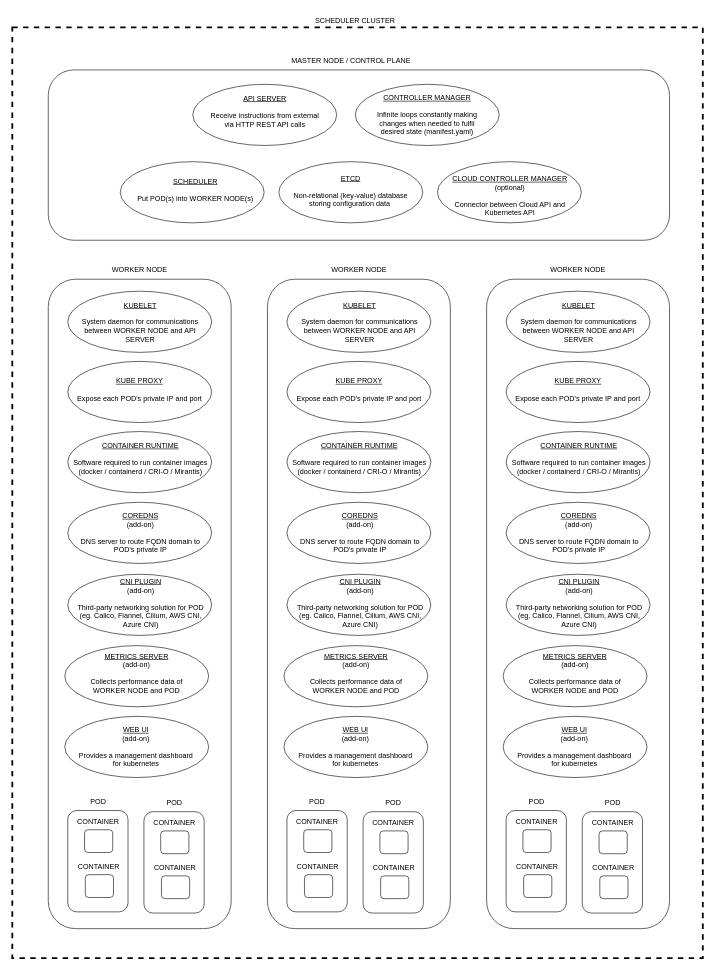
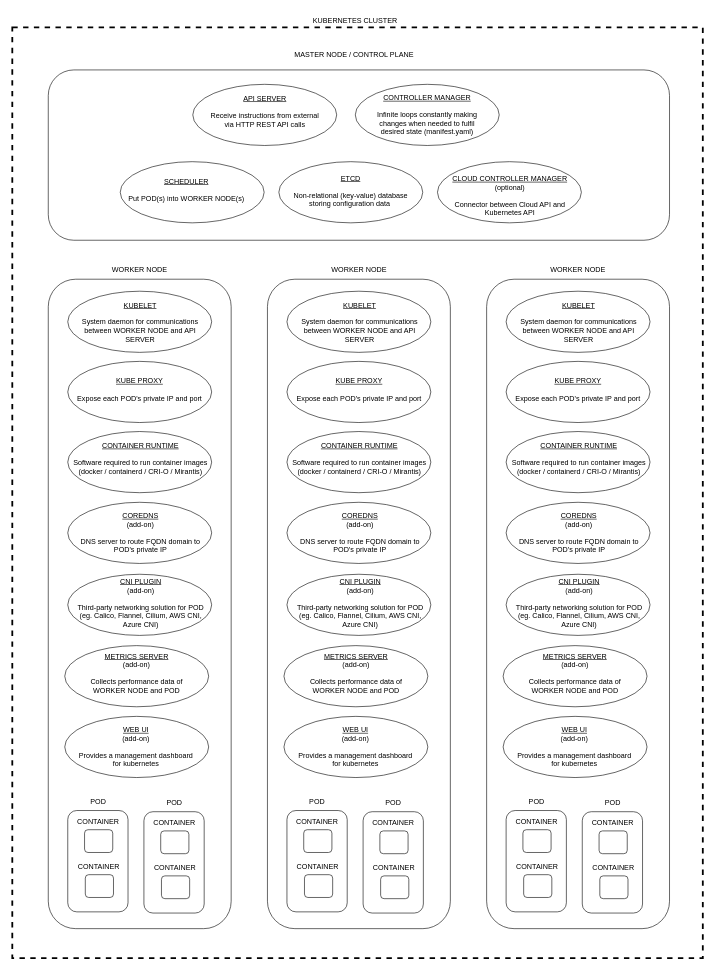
  <mxCell id="0" />
  <mxCell id="1" parent="0" />
  <mxCell id="2" value="" style="rounded=0;whiteSpace=wrap;html=1;fillColor=none;strokeWidth=3;dashed=1;" vertex="1" parent="1"><mxGeometry x="20" y="45" width="1151.5" height="1552" as="geometry" /></mxCell>
  <mxCell id="3" value="" style="ellipse;whiteSpace=wrap;html=1;fillColor=none;" vertex="1" parent="1"><mxGeometry x="200" y="269" width="240" height="102" as="geometry" /></mxCell>
  <mxCell id="4" value="" style="ellipse;whiteSpace=wrap;html=1;fillColor=none;" vertex="1" parent="1"><mxGeometry x="729" y="269" width="240" height="102" as="geometry" /></mxCell>
  <mxCell id="5" value="" style="ellipse;whiteSpace=wrap;html=1;fillColor=none;" vertex="1" parent="1"><mxGeometry x="592" y="140" width="240" height="102" as="geometry" /></mxCell>
  <mxCell id="6" value="" style="rounded=1;whiteSpace=wrap;html=1;fillColor=none;strokeWidth=1;" vertex="1" parent="1"><mxGeometry x="80" y="116" width="1036" height="284" as="geometry" /></mxCell>
- <mxCell id="7" value="SCHEDULER CLUSTER" style="text;html=1;strokeColor=none;fillColor=none;align=center;verticalAlign=middle;whiteSpace=wrap;rounded=0;" vertex="1" parent="1"><mxGeometry x="493.5" y="20" width="196" height="30" as="geometry" /></mxCell>
- <mxCell id="8" value="MASTER NODE / CONTROL PLANE" style="text;html=1;strokeColor=none;fillColor=none;align=center;verticalAlign=middle;whiteSpace=wrap;rounded=0;" vertex="1" parent="1"><mxGeometry x="479.5" y="86" width="210" height="30" as="geometry" /></mxCell>
+ <mxCell id="7" value="KUBERNETES CLUSTER" style="text;html=1;strokeColor=none;fillColor=none;align=center;verticalAlign=middle;whiteSpace=wrap;rounded=0;" vertex="1" parent="1"><mxGeometry x="493.5" y="20" width="196" height="30" as="geometry" /></mxCell>
+ <mxCell id="8" value="MASTER NODE / CONTROL PLANE" style="text;html=1;strokeColor=none;fillColor=none;align=center;verticalAlign=middle;whiteSpace=wrap;rounded=0;" vertex="1" parent="1"><mxGeometry x="484.5" y="76" width="210" height="30" as="geometry" /></mxCell>
  <mxCell id="9" value="WORKER NODE" style="text;html=1;strokeColor=none;fillColor=none;align=center;verticalAlign=middle;whiteSpace=wrap;rounded=0;" vertex="1" parent="1"><mxGeometry x="176" y="435" width="113" height="30" as="geometry" /></mxCell>
  <mxCell id="10" value="" style="rounded=1;whiteSpace=wrap;html=1;fillColor=none;strokeWidth=1;" vertex="1" parent="1"><mxGeometry x="80" y="465" width="305" height="1083" as="geometry" /></mxCell>
  <mxCell id="11" value="&lt;u&gt;CLOUD CONTROLLER MANAGER&lt;/u&gt;&lt;br&gt;(optional)&lt;br&gt;&lt;br&gt;Connector between Cloud API and Kubernetes API" style="text;html=1;strokeColor=none;fillColor=none;align=center;verticalAlign=middle;whiteSpace=wrap;rounded=0;" vertex="1" parent="1"><mxGeometry x="752" y="285" width="196" height="81" as="geometry" /></mxCell>
  <mxCell id="12" value="" style="ellipse;whiteSpace=wrap;html=1;fillColor=none;" vertex="1" parent="1"><mxGeometry x="464.5" y="269" width="240" height="102" as="geometry" /></mxCell>
  <mxCell id="13" value="&lt;u&gt;CONTROLLER MANAGER&lt;/u&gt;&lt;br&gt;&lt;br&gt;Infinite loops constantly making changes when needed to fulfil desired state (manifest.yaml)" style="text;html=1;strokeColor=none;fillColor=none;align=center;verticalAlign=middle;whiteSpace=wrap;rounded=0;" vertex="1" parent="1"><mxGeometry x="622" y="150.5" width="180" height="81" as="geometry" /></mxCell>
  <mxCell id="14" value="&lt;u&gt;API SERVER&lt;/u&gt;&lt;br&gt;&lt;br&gt;Receive instructions from external via HTTP REST API calls" style="text;html=1;strokeColor=none;fillColor=none;align=center;verticalAlign=middle;whiteSpace=wrap;rounded=0;" vertex="1" parent="1"><mxGeometry x="347.5" y="154" width="187" height="62" as="geometry" /></mxCell>
  <mxCell id="15" value="&lt;u&gt;ETCD&lt;/u&gt;&lt;br&gt;&lt;br&gt;Non-relational (key-value) database storing configuration data&amp;nbsp;" style="text;html=1;strokeColor=none;fillColor=none;align=center;verticalAlign=middle;whiteSpace=wrap;rounded=0;" vertex="1" parent="1"><mxGeometry x="482" y="287" width="205" height="62" as="geometry" /></mxCell>
- <mxCell id="16" value="&lt;u&gt;SCHEDULER&lt;/u&gt;&lt;br&gt;&lt;br&gt;Put POD(s) into WORKER NODE(s)" style="text;html=1;strokeColor=none;fillColor=none;align=center;verticalAlign=middle;whiteSpace=wrap;rounded=0;" vertex="1" parent="1"><mxGeometry x="225.5" y="287" width="198.5" height="58" as="geometry" /></mxCell>
+ <mxCell id="16" value="&lt;u&gt;SCHEDULER&lt;/u&gt;&lt;br&gt;&lt;br&gt;Put POD(s) into WORKER NODE(s)" style="text;html=1;strokeColor=none;fillColor=none;align=center;verticalAlign=middle;whiteSpace=wrap;rounded=0;" vertex="1" parent="1"><mxGeometry x="210.5" y="287" width="198.5" height="58" as="geometry" /></mxCell>
  <mxCell id="17" value="" style="ellipse;whiteSpace=wrap;html=1;fillColor=none;" vertex="1" parent="1"><mxGeometry x="321" y="140" width="240" height="102" as="geometry" /></mxCell>
  <mxCell id="18" value="&lt;u&gt;CONTAINER RUNTIME&lt;/u&gt;&lt;br&gt;&lt;br&gt;Software required to run container images (docker / containerd / CRI-O / Mirantis)" style="text;html=1;strokeColor=none;fillColor=none;align=center;verticalAlign=middle;whiteSpace=wrap;rounded=0;" vertex="1" parent="1"><mxGeometry x="112.5" y="731" width="242" height="66" as="geometry" /></mxCell>
  <mxCell id="19" value="" style="ellipse;whiteSpace=wrap;html=1;fillColor=none;" vertex="1" parent="1"><mxGeometry x="112.5" y="485" width="240" height="102" as="geometry" /></mxCell>
  <mxCell id="20" value="" style="ellipse;whiteSpace=wrap;html=1;fillColor=none;" vertex="1" parent="1"><mxGeometry x="112.5" y="602" width="240" height="102" as="geometry" /></mxCell>
  <mxCell id="21" value="" style="ellipse;whiteSpace=wrap;html=1;fillColor=none;" vertex="1" parent="1"><mxGeometry x="112.5" y="719" width="240" height="102" as="geometry" /></mxCell>
  <mxCell id="22" value="&lt;u&gt;KUBE PROXY&lt;/u&gt;&lt;br&gt;&lt;br&gt;Expose each POD's private IP and port" style="text;html=1;strokeColor=none;fillColor=none;align=center;verticalAlign=middle;whiteSpace=wrap;rounded=0;" vertex="1" parent="1"><mxGeometry x="125" y="613" width="215" height="71" as="geometry" /></mxCell>
  <mxCell id="23" value="" style="rounded=1;whiteSpace=wrap;html=1;fillColor=none;strokeWidth=1;" vertex="1" parent="1"><mxGeometry x="112.5" y="1351" width="100.5" height="169" as="geometry" /></mxCell>
  <mxCell id="24" value="POD" style="text;html=1;strokeColor=none;fillColor=none;align=center;verticalAlign=middle;whiteSpace=wrap;rounded=0;" vertex="1" parent="1"><mxGeometry x="131.5" y="1321" width="62.5" height="30" as="geometry" /></mxCell>
  <mxCell id="25" value="&lt;u&gt;KUBELET&lt;/u&gt;&lt;br&gt;&lt;br&gt;System daemon for communications between WORKER NODE and API SERVER" style="text;html=1;strokeColor=none;fillColor=none;align=center;verticalAlign=middle;whiteSpace=wrap;rounded=0;" vertex="1" parent="1"><mxGeometry x="133" y="498" width="201" height="77" as="geometry" /></mxCell>
  <mxCell id="26" value="" style="rounded=1;whiteSpace=wrap;html=1;fillColor=none;strokeWidth=1;" vertex="1" parent="1"><mxGeometry x="141.75" y="1458" width="47" height="38" as="geometry" /></mxCell>
  <mxCell id="27" value="CONTAINER" style="text;html=1;strokeColor=none;fillColor=none;align=center;verticalAlign=middle;whiteSpace=wrap;rounded=0;" vertex="1" parent="1"><mxGeometry x="132.75" y="1430" width="62.5" height="30" as="geometry" /></mxCell>
  <mxCell id="28" value="" style="rounded=1;whiteSpace=wrap;html=1;fillColor=none;strokeWidth=1;" vertex="1" parent="1"><mxGeometry x="140.5" y="1383" width="47" height="38" as="geometry" /></mxCell>
  <mxCell id="29" value="CONTAINER" style="text;html=1;strokeColor=none;fillColor=none;align=center;verticalAlign=middle;whiteSpace=wrap;rounded=0;" vertex="1" parent="1"><mxGeometry x="131.5" y="1355" width="62.5" height="30" as="geometry" /></mxCell>
  <mxCell id="30" value="" style="rounded=1;whiteSpace=wrap;html=1;fillColor=none;strokeWidth=1;" vertex="1" parent="1"><mxGeometry x="239.5" y="1353" width="100.5" height="169" as="geometry" /></mxCell>
  <mxCell id="31" value="POD" style="text;html=1;strokeColor=none;fillColor=none;align=center;verticalAlign=middle;whiteSpace=wrap;rounded=0;" vertex="1" parent="1"><mxGeometry x="258.5" y="1323" width="62.5" height="30" as="geometry" /></mxCell>
  <mxCell id="32" value="" style="rounded=1;whiteSpace=wrap;html=1;fillColor=none;strokeWidth=1;" vertex="1" parent="1"><mxGeometry x="268.75" y="1460" width="47" height="38" as="geometry" /></mxCell>
  <mxCell id="33" value="CONTAINER" style="text;html=1;strokeColor=none;fillColor=none;align=center;verticalAlign=middle;whiteSpace=wrap;rounded=0;" vertex="1" parent="1"><mxGeometry x="259.75" y="1432" width="62.5" height="30" as="geometry" /></mxCell>
  <mxCell id="34" value="" style="rounded=1;whiteSpace=wrap;html=1;fillColor=none;strokeWidth=1;" vertex="1" parent="1"><mxGeometry x="267.5" y="1385" width="47" height="38" as="geometry" /></mxCell>
  <mxCell id="35" value="CONTAINER" style="text;html=1;strokeColor=none;fillColor=none;align=center;verticalAlign=middle;whiteSpace=wrap;rounded=0;" vertex="1" parent="1"><mxGeometry x="258.5" y="1357" width="62.5" height="30" as="geometry" /></mxCell>
  <mxCell id="36" value="" style="ellipse;whiteSpace=wrap;html=1;fillColor=none;" vertex="1" parent="1"><mxGeometry x="112.5" y="837" width="240" height="102" as="geometry" /></mxCell>
  <mxCell id="37" value="" style="ellipse;whiteSpace=wrap;html=1;fillColor=none;" vertex="1" parent="1"><mxGeometry x="112.5" y="957" width="240" height="102" as="geometry" /></mxCell>
  <mxCell id="38" value="" style="ellipse;whiteSpace=wrap;html=1;fillColor=none;" vertex="1" parent="1"><mxGeometry x="107.5" y="1076" width="240" height="102" as="geometry" /></mxCell>
  <mxCell id="39" value="" style="ellipse;whiteSpace=wrap;html=1;fillColor=none;" vertex="1" parent="1"><mxGeometry x="107.5" y="1194" width="240" height="102" as="geometry" /></mxCell>
  <mxCell id="40" value="&lt;u&gt;COREDNS&lt;/u&gt;&lt;br&gt;(add-on)&lt;br&gt;&lt;br&gt;DNS server to route FQDN domain to POD's private IP" style="text;html=1;strokeColor=none;fillColor=none;align=center;verticalAlign=middle;whiteSpace=wrap;rounded=0;" vertex="1" parent="1"><mxGeometry x="128" y="856" width="212" height="64" as="geometry" /></mxCell>
  <mxCell id="41" value="&lt;u&gt;CNI PLUGIN&lt;/u&gt;&lt;br&gt;(add-on)&lt;br&gt;&lt;br&gt;Third-party networking solution for POD&lt;br&gt;(eg. Calico, Flannel, Cilium, AWS CNI, Azure CNI)" style="text;html=1;strokeColor=none;fillColor=none;align=center;verticalAlign=middle;whiteSpace=wrap;rounded=0;" vertex="1" parent="1"><mxGeometry x="128" y="961" width="213" height="87" as="geometry" /></mxCell>
  <mxCell id="42" value="&lt;u&gt;METRICS SERVER&lt;/u&gt;&lt;br&gt;(add-on)&lt;br&gt;&lt;br&gt;Collects performance data of WORKER NODE and POD" style="text;html=1;strokeColor=none;fillColor=none;align=center;verticalAlign=middle;whiteSpace=wrap;rounded=0;" vertex="1" parent="1"><mxGeometry x="130" y="1084.5" width="195" height="75" as="geometry" /></mxCell>
  <mxCell id="43" value="&lt;u&gt;WEB UI&lt;/u&gt;&lt;br&gt;(add-on)&lt;br&gt;&lt;br&gt;Provides a management dashboard for kubernetes" style="text;html=1;strokeColor=none;fillColor=none;align=center;verticalAlign=middle;whiteSpace=wrap;rounded=0;" vertex="1" parent="1"><mxGeometry x="128" y="1207.5" width="196.75" height="75" as="geometry" /></mxCell>
  <mxCell id="44" value="WORKER NODE" style="text;html=1;strokeColor=none;fillColor=none;align=center;verticalAlign=middle;whiteSpace=wrap;rounded=0;" vertex="1" parent="1"><mxGeometry x="907" y="435" width="113" height="30" as="geometry" /></mxCell>
  <mxCell id="45" value="" style="rounded=1;whiteSpace=wrap;html=1;fillColor=none;strokeWidth=1;" vertex="1" parent="1"><mxGeometry x="811" y="465" width="305" height="1083" as="geometry" /></mxCell>
  <mxCell id="46" value="&lt;u&gt;CONTAINER RUNTIME&lt;/u&gt;&lt;br&gt;&lt;br&gt;Software required to run container images (docker / containerd / CRI-O / Mirantis)" style="text;html=1;strokeColor=none;fillColor=none;align=center;verticalAlign=middle;whiteSpace=wrap;rounded=0;" vertex="1" parent="1"><mxGeometry x="843.5" y="731" width="242" height="66" as="geometry" /></mxCell>
  <mxCell id="47" value="" style="ellipse;whiteSpace=wrap;html=1;fillColor=none;" vertex="1" parent="1"><mxGeometry x="843.5" y="485" width="240" height="102" as="geometry" /></mxCell>
  <mxCell id="48" value="" style="ellipse;whiteSpace=wrap;html=1;fillColor=none;" vertex="1" parent="1"><mxGeometry x="843.5" y="602" width="240" height="102" as="geometry" /></mxCell>
  <mxCell id="49" value="" style="ellipse;whiteSpace=wrap;html=1;fillColor=none;" vertex="1" parent="1"><mxGeometry x="843.5" y="719" width="240" height="102" as="geometry" /></mxCell>
  <mxCell id="50" value="&lt;u&gt;KUBE PROXY&lt;/u&gt;&lt;br&gt;&lt;br&gt;Expose each POD's private IP and port" style="text;html=1;strokeColor=none;fillColor=none;align=center;verticalAlign=middle;whiteSpace=wrap;rounded=0;" vertex="1" parent="1"><mxGeometry x="856" y="613" width="215" height="71" as="geometry" /></mxCell>
  <mxCell id="51" value="" style="rounded=1;whiteSpace=wrap;html=1;fillColor=none;strokeWidth=1;" vertex="1" parent="1"><mxGeometry x="843.5" y="1351" width="100.5" height="169" as="geometry" /></mxCell>
  <mxCell id="52" value="POD" style="text;html=1;strokeColor=none;fillColor=none;align=center;verticalAlign=middle;whiteSpace=wrap;rounded=0;" vertex="1" parent="1"><mxGeometry x="862.5" y="1321" width="62.5" height="30" as="geometry" /></mxCell>
  <mxCell id="53" value="&lt;u&gt;KUBELET&lt;/u&gt;&lt;br&gt;&lt;br&gt;System daemon for communications between WORKER NODE and API SERVER" style="text;html=1;strokeColor=none;fillColor=none;align=center;verticalAlign=middle;whiteSpace=wrap;rounded=0;" vertex="1" parent="1"><mxGeometry x="864" y="498" width="201" height="77" as="geometry" /></mxCell>
  <mxCell id="54" value="" style="rounded=1;whiteSpace=wrap;html=1;fillColor=none;strokeWidth=1;" vertex="1" parent="1"><mxGeometry x="872.75" y="1458" width="47" height="38" as="geometry" /></mxCell>
  <mxCell id="55" value="CONTAINER" style="text;html=1;strokeColor=none;fillColor=none;align=center;verticalAlign=middle;whiteSpace=wrap;rounded=0;" vertex="1" parent="1"><mxGeometry x="863.75" y="1430" width="62.5" height="30" as="geometry" /></mxCell>
  <mxCell id="56" value="" style="rounded=1;whiteSpace=wrap;html=1;fillColor=none;strokeWidth=1;" vertex="1" parent="1"><mxGeometry x="871.5" y="1383" width="47" height="38" as="geometry" /></mxCell>
  <mxCell id="57" value="CONTAINER" style="text;html=1;strokeColor=none;fillColor=none;align=center;verticalAlign=middle;whiteSpace=wrap;rounded=0;" vertex="1" parent="1"><mxGeometry x="862.5" y="1355" width="62.5" height="30" as="geometry" /></mxCell>
  <mxCell id="58" value="" style="rounded=1;whiteSpace=wrap;html=1;fillColor=none;strokeWidth=1;" vertex="1" parent="1"><mxGeometry x="970.5" y="1353" width="100.5" height="169" as="geometry" /></mxCell>
  <mxCell id="59" value="POD" style="text;html=1;strokeColor=none;fillColor=none;align=center;verticalAlign=middle;whiteSpace=wrap;rounded=0;" vertex="1" parent="1"><mxGeometry x="989.5" y="1323" width="62.5" height="30" as="geometry" /></mxCell>
  <mxCell id="60" value="" style="rounded=1;whiteSpace=wrap;html=1;fillColor=none;strokeWidth=1;" vertex="1" parent="1"><mxGeometry x="999.75" y="1460" width="47" height="38" as="geometry" /></mxCell>
  <mxCell id="61" value="CONTAINER" style="text;html=1;strokeColor=none;fillColor=none;align=center;verticalAlign=middle;whiteSpace=wrap;rounded=0;" vertex="1" parent="1"><mxGeometry x="990.75" y="1432" width="62.5" height="30" as="geometry" /></mxCell>
  <mxCell id="62" value="" style="rounded=1;whiteSpace=wrap;html=1;fillColor=none;strokeWidth=1;" vertex="1" parent="1"><mxGeometry x="998.5" y="1385" width="47" height="38" as="geometry" /></mxCell>
  <mxCell id="63" value="CONTAINER" style="text;html=1;strokeColor=none;fillColor=none;align=center;verticalAlign=middle;whiteSpace=wrap;rounded=0;" vertex="1" parent="1"><mxGeometry x="989.5" y="1357" width="62.5" height="30" as="geometry" /></mxCell>
  <mxCell id="64" value="" style="ellipse;whiteSpace=wrap;html=1;fillColor=none;" vertex="1" parent="1"><mxGeometry x="843.5" y="837" width="240" height="102" as="geometry" /></mxCell>
  <mxCell id="65" value="" style="ellipse;whiteSpace=wrap;html=1;fillColor=none;" vertex="1" parent="1"><mxGeometry x="843.5" y="957" width="240" height="102" as="geometry" /></mxCell>
  <mxCell id="66" value="" style="ellipse;whiteSpace=wrap;html=1;fillColor=none;" vertex="1" parent="1"><mxGeometry x="838.5" y="1076" width="240" height="102" as="geometry" /></mxCell>
  <mxCell id="67" value="" style="ellipse;whiteSpace=wrap;html=1;fillColor=none;" vertex="1" parent="1"><mxGeometry x="838.5" y="1194" width="240" height="102" as="geometry" /></mxCell>
  <mxCell id="68" value="&lt;u&gt;COREDNS&lt;/u&gt;&lt;br&gt;(add-on)&lt;br&gt;&lt;br&gt;DNS server to route FQDN domain to POD's private IP" style="text;html=1;strokeColor=none;fillColor=none;align=center;verticalAlign=middle;whiteSpace=wrap;rounded=0;" vertex="1" parent="1"><mxGeometry x="859" y="856" width="212" height="64" as="geometry" /></mxCell>
  <mxCell id="69" value="&lt;u&gt;CNI PLUGIN&lt;/u&gt;&lt;br&gt;(add-on)&lt;br&gt;&lt;br&gt;Third-party networking solution for POD&lt;br&gt;(eg. Calico, Flannel, Cilium, AWS CNI, Azure CNI)" style="text;html=1;strokeColor=none;fillColor=none;align=center;verticalAlign=middle;whiteSpace=wrap;rounded=0;" vertex="1" parent="1"><mxGeometry x="859" y="961" width="213" height="87" as="geometry" /></mxCell>
  <mxCell id="70" value="&lt;u&gt;METRICS SERVER&lt;/u&gt;&lt;br&gt;(add-on)&lt;br&gt;&lt;br&gt;Collects performance data of WORKER NODE and POD" style="text;html=1;strokeColor=none;fillColor=none;align=center;verticalAlign=middle;whiteSpace=wrap;rounded=0;" vertex="1" parent="1"><mxGeometry x="861" y="1084.5" width="195" height="75" as="geometry" /></mxCell>
  <mxCell id="71" value="&lt;u&gt;WEB UI&lt;/u&gt;&lt;br&gt;(add-on)&lt;br&gt;&lt;br&gt;Provides a management dashboard for kubernetes" style="text;html=1;strokeColor=none;fillColor=none;align=center;verticalAlign=middle;whiteSpace=wrap;rounded=0;" vertex="1" parent="1"><mxGeometry x="859" y="1207.5" width="196.75" height="75" as="geometry" /></mxCell>
  <mxCell id="72" value="WORKER NODE" style="text;html=1;strokeColor=none;fillColor=none;align=center;verticalAlign=middle;whiteSpace=wrap;rounded=0;" vertex="1" parent="1"><mxGeometry x="541.5" y="435" width="113" height="30" as="geometry" /></mxCell>
  <mxCell id="73" value="" style="rounded=1;whiteSpace=wrap;html=1;fillColor=none;strokeWidth=1;" vertex="1" parent="1"><mxGeometry x="445.5" y="465" width="305" height="1083" as="geometry" /></mxCell>
  <mxCell id="74" value="&lt;u&gt;CONTAINER RUNTIME&lt;/u&gt;&lt;br&gt;&lt;br&gt;Software required to run container images (docker / containerd / CRI-O / Mirantis)" style="text;html=1;strokeColor=none;fillColor=none;align=center;verticalAlign=middle;whiteSpace=wrap;rounded=0;" vertex="1" parent="1"><mxGeometry x="478" y="731" width="242" height="66" as="geometry" /></mxCell>
  <mxCell id="75" value="" style="ellipse;whiteSpace=wrap;html=1;fillColor=none;" vertex="1" parent="1"><mxGeometry x="478" y="485" width="240" height="102" as="geometry" /></mxCell>
  <mxCell id="76" value="" style="ellipse;whiteSpace=wrap;html=1;fillColor=none;" vertex="1" parent="1"><mxGeometry x="478" y="602" width="240" height="102" as="geometry" /></mxCell>
  <mxCell id="77" value="" style="ellipse;whiteSpace=wrap;html=1;fillColor=none;" vertex="1" parent="1"><mxGeometry x="478" y="719" width="240" height="102" as="geometry" /></mxCell>
  <mxCell id="78" value="&lt;u&gt;KUBE PROXY&lt;/u&gt;&lt;br&gt;&lt;br&gt;Expose each POD's private IP and port" style="text;html=1;strokeColor=none;fillColor=none;align=center;verticalAlign=middle;whiteSpace=wrap;rounded=0;" vertex="1" parent="1"><mxGeometry x="490.5" y="613" width="215" height="71" as="geometry" /></mxCell>
  <mxCell id="79" value="" style="rounded=1;whiteSpace=wrap;html=1;fillColor=none;strokeWidth=1;" vertex="1" parent="1"><mxGeometry x="478" y="1351" width="100.5" height="169" as="geometry" /></mxCell>
  <mxCell id="80" value="POD" style="text;html=1;strokeColor=none;fillColor=none;align=center;verticalAlign=middle;whiteSpace=wrap;rounded=0;" vertex="1" parent="1"><mxGeometry x="497" y="1321" width="62.5" height="30" as="geometry" /></mxCell>
  <mxCell id="81" value="&lt;u&gt;KUBELET&lt;/u&gt;&lt;br&gt;&lt;br&gt;System daemon for communications between WORKER NODE and API SERVER" style="text;html=1;strokeColor=none;fillColor=none;align=center;verticalAlign=middle;whiteSpace=wrap;rounded=0;" vertex="1" parent="1"><mxGeometry x="498.5" y="498" width="201" height="77" as="geometry" /></mxCell>
  <mxCell id="82" value="" style="rounded=1;whiteSpace=wrap;html=1;fillColor=none;strokeWidth=1;" vertex="1" parent="1"><mxGeometry x="507.25" y="1458" width="47" height="38" as="geometry" /></mxCell>
  <mxCell id="83" value="CONTAINER" style="text;html=1;strokeColor=none;fillColor=none;align=center;verticalAlign=middle;whiteSpace=wrap;rounded=0;" vertex="1" parent="1"><mxGeometry x="498.25" y="1430" width="62.5" height="30" as="geometry" /></mxCell>
  <mxCell id="84" value="" style="rounded=1;whiteSpace=wrap;html=1;fillColor=none;strokeWidth=1;" vertex="1" parent="1"><mxGeometry x="506" y="1383" width="47" height="38" as="geometry" /></mxCell>
  <mxCell id="85" value="CONTAINER" style="text;html=1;strokeColor=none;fillColor=none;align=center;verticalAlign=middle;whiteSpace=wrap;rounded=0;" vertex="1" parent="1"><mxGeometry x="497" y="1355" width="62.5" height="30" as="geometry" /></mxCell>
  <mxCell id="86" value="" style="rounded=1;whiteSpace=wrap;html=1;fillColor=none;strokeWidth=1;" vertex="1" parent="1"><mxGeometry x="605" y="1353" width="100.5" height="169" as="geometry" /></mxCell>
  <mxCell id="87" value="POD" style="text;html=1;strokeColor=none;fillColor=none;align=center;verticalAlign=middle;whiteSpace=wrap;rounded=0;" vertex="1" parent="1"><mxGeometry x="624" y="1323" width="62.5" height="30" as="geometry" /></mxCell>
  <mxCell id="88" value="" style="rounded=1;whiteSpace=wrap;html=1;fillColor=none;strokeWidth=1;" vertex="1" parent="1"><mxGeometry x="634.25" y="1460" width="47" height="38" as="geometry" /></mxCell>
  <mxCell id="89" value="CONTAINER" style="text;html=1;strokeColor=none;fillColor=none;align=center;verticalAlign=middle;whiteSpace=wrap;rounded=0;" vertex="1" parent="1"><mxGeometry x="625.25" y="1432" width="62.5" height="30" as="geometry" /></mxCell>
  <mxCell id="90" value="" style="rounded=1;whiteSpace=wrap;html=1;fillColor=none;strokeWidth=1;" vertex="1" parent="1"><mxGeometry x="633" y="1385" width="47" height="38" as="geometry" /></mxCell>
  <mxCell id="91" value="CONTAINER" style="text;html=1;strokeColor=none;fillColor=none;align=center;verticalAlign=middle;whiteSpace=wrap;rounded=0;" vertex="1" parent="1"><mxGeometry x="624" y="1357" width="62.5" height="30" as="geometry" /></mxCell>
  <mxCell id="92" value="" style="ellipse;whiteSpace=wrap;html=1;fillColor=none;" vertex="1" parent="1"><mxGeometry x="478" y="837" width="240" height="102" as="geometry" /></mxCell>
  <mxCell id="93" value="" style="ellipse;whiteSpace=wrap;html=1;fillColor=none;" vertex="1" parent="1"><mxGeometry x="478" y="957" width="240" height="102" as="geometry" /></mxCell>
  <mxCell id="94" value="" style="ellipse;whiteSpace=wrap;html=1;fillColor=none;" vertex="1" parent="1"><mxGeometry x="473" y="1076" width="240" height="102" as="geometry" /></mxCell>
  <mxCell id="95" value="" style="ellipse;whiteSpace=wrap;html=1;fillColor=none;" vertex="1" parent="1"><mxGeometry x="473" y="1194" width="240" height="102" as="geometry" /></mxCell>
  <mxCell id="96" value="&lt;u&gt;COREDNS&lt;/u&gt;&lt;br&gt;(add-on)&lt;br&gt;&lt;br&gt;DNS server to route FQDN domain to POD's private IP" style="text;html=1;strokeColor=none;fillColor=none;align=center;verticalAlign=middle;whiteSpace=wrap;rounded=0;" vertex="1" parent="1"><mxGeometry x="493.5" y="856" width="212" height="64" as="geometry" /></mxCell>
  <mxCell id="97" value="&lt;u&gt;CNI PLUGIN&lt;/u&gt;&lt;br&gt;(add-on)&lt;br&gt;&lt;br&gt;Third-party networking solution for POD&lt;br&gt;(eg. Calico, Flannel, Cilium, AWS CNI, Azure CNI)" style="text;html=1;strokeColor=none;fillColor=none;align=center;verticalAlign=middle;whiteSpace=wrap;rounded=0;" vertex="1" parent="1"><mxGeometry x="493.5" y="961" width="213" height="87" as="geometry" /></mxCell>
  <mxCell id="98" value="&lt;u&gt;METRICS SERVER&lt;/u&gt;&lt;br&gt;(add-on)&lt;br&gt;&lt;br&gt;Collects performance data of WORKER NODE and POD" style="text;html=1;strokeColor=none;fillColor=none;align=center;verticalAlign=middle;whiteSpace=wrap;rounded=0;" vertex="1" parent="1"><mxGeometry x="495.5" y="1084.5" width="195" height="75" as="geometry" /></mxCell>
  <mxCell id="99" value="&lt;u&gt;WEB UI&lt;/u&gt;&lt;br&gt;(add-on)&lt;br&gt;&lt;br&gt;Provides a management dashboard for kubernetes" style="text;html=1;strokeColor=none;fillColor=none;align=center;verticalAlign=middle;whiteSpace=wrap;rounded=0;" vertex="1" parent="1"><mxGeometry x="493.5" y="1207.5" width="196.75" height="75" as="geometry" /></mxCell>
